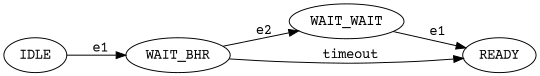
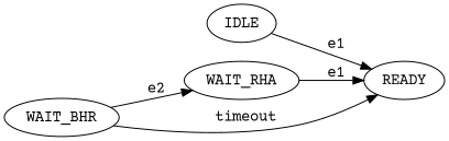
  digraph {
    fontname="Courier Prime"
    rankdir=LR
    node [fontname="Courier Prime"]
    edge [fontname="Courier Prime"]
    IDLE
    WAIT_BHR
-   WAIT_RHA [label=WAIT_WAIT]
+   WAIT_RHA
    READY
-   IDLE -> WAIT_BHR [label=" e1"]
+   IDLE -> READY [label=" e1"]
    WAIT_BHR -> WAIT_RHA [label=" e2"]
    WAIT_BHR -> READY [label=" timeout"]
    WAIT_RHA -> READY [label=" e1"]
  }
